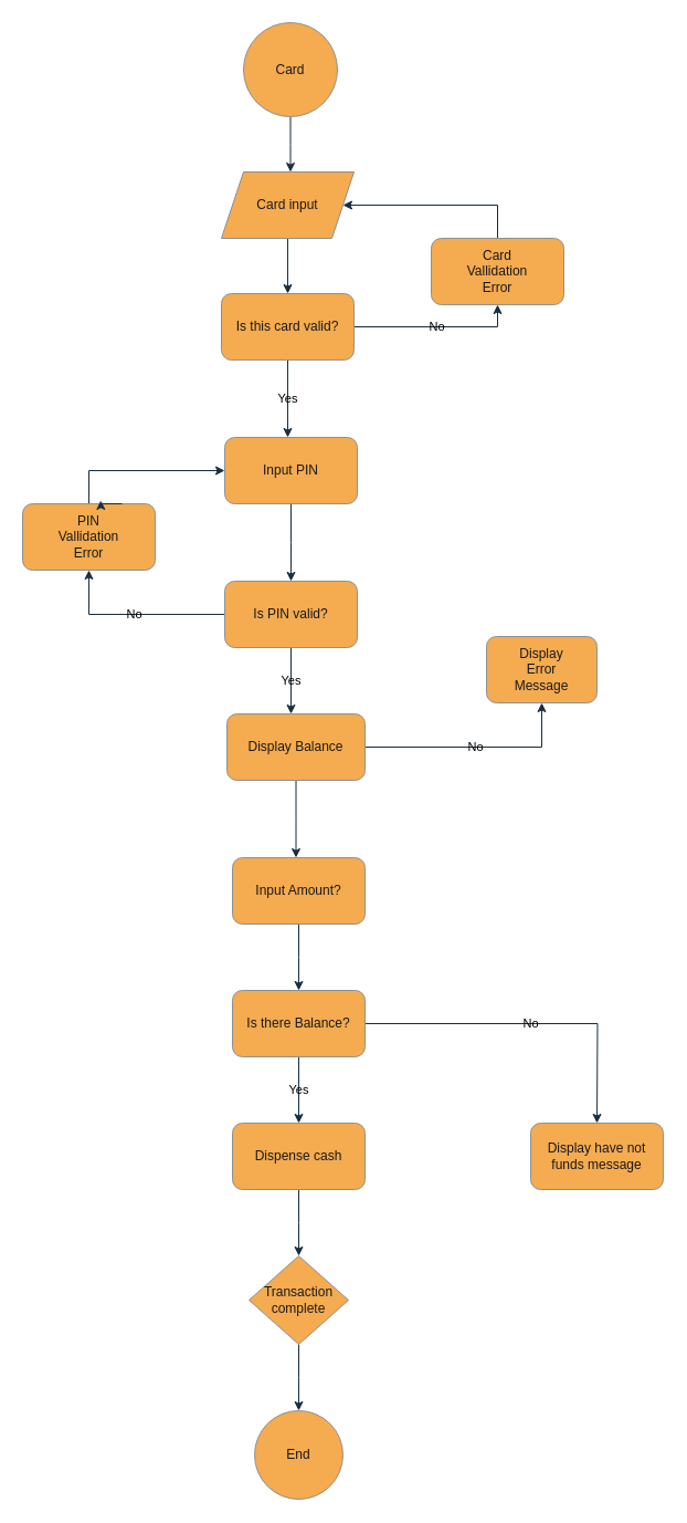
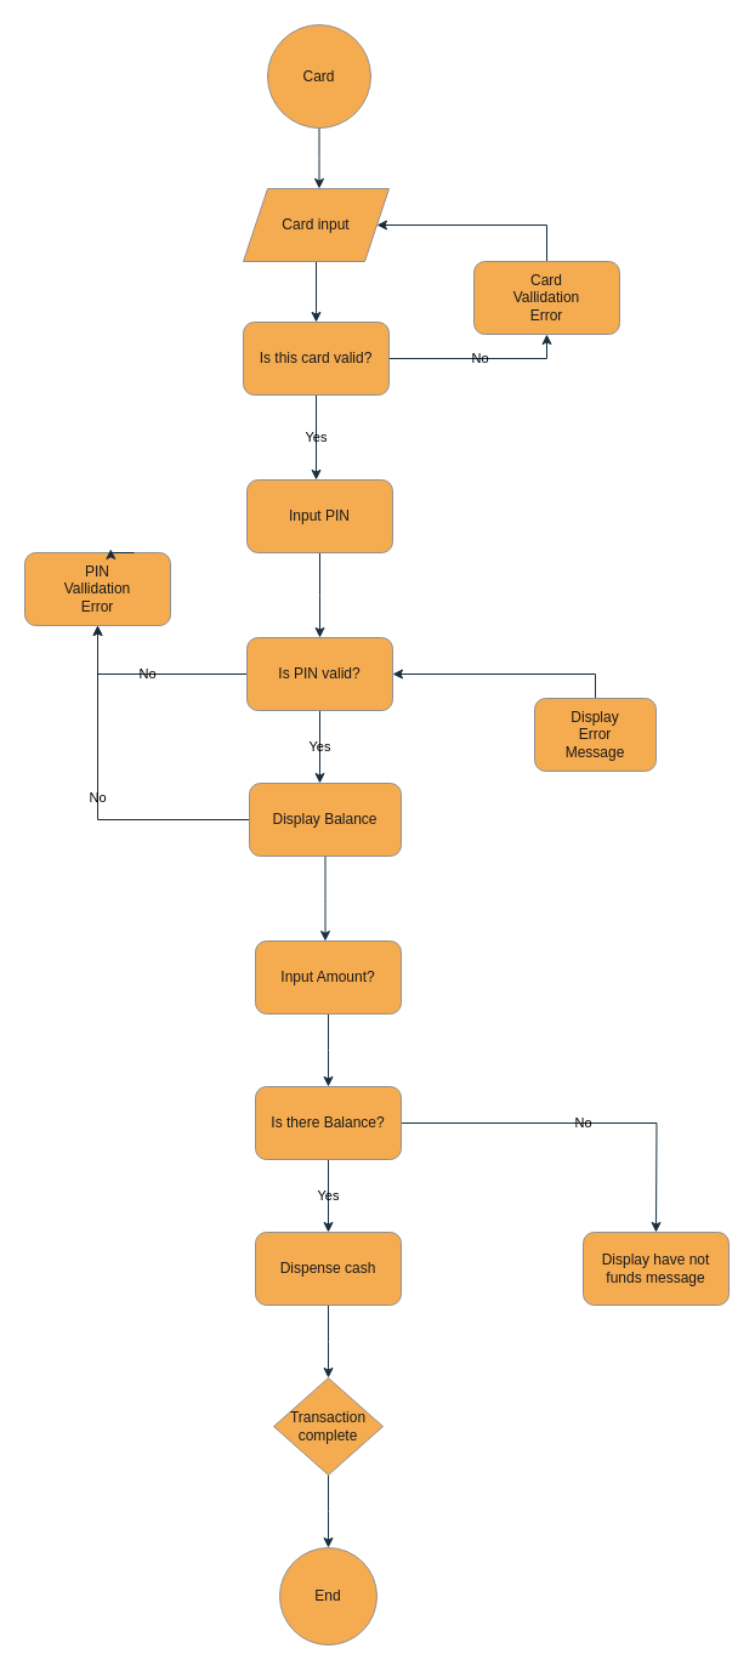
  <mxCell id="0" />
  <mxCell id="1" parent="0" />
  <mxCell id="2" style="edgeStyle=orthogonalEdgeStyle;rounded=0;orthogonalLoop=1;jettySize=auto;html=1;labelBackgroundColor=none;strokeColor=#182E3E;fontColor=default;" edge="1" parent="1" source="3"><mxGeometry relative="1" as="geometry"><mxPoint x="262.5" y="155" as="targetPoint" /></mxGeometry></mxCell>
  <mxCell id="3" value="Card" style="ellipse;whiteSpace=wrap;html=1;aspect=fixed;labelBackgroundColor=none;fillColor=#F5AB50;strokeColor=#909090;fontColor=#1A1A1A;" vertex="1" parent="1"><mxGeometry x="220" y="20" width="85" height="85" as="geometry" /></mxCell>
  <mxCell id="4" style="edgeStyle=orthogonalEdgeStyle;rounded=0;orthogonalLoop=1;jettySize=auto;html=1;entryX=0.5;entryY=0;entryDx=0;entryDy=0;labelBackgroundColor=none;strokeColor=#182E3E;fontColor=default;" edge="1" parent="1" source="5" target="8"><mxGeometry relative="1" as="geometry" /></mxCell>
  <mxCell id="5" value="Card input" style="shape=parallelogram;perimeter=parallelogramPerimeter;whiteSpace=wrap;html=1;fixedSize=1;labelBackgroundColor=none;fillColor=#F5AB50;strokeColor=#909090;fontColor=#1A1A1A;" vertex="1" parent="1"><mxGeometry x="200" y="155" width="120" height="60" as="geometry" /></mxCell>
  <mxCell id="6" value="No" style="edgeStyle=orthogonalEdgeStyle;rounded=0;orthogonalLoop=1;jettySize=auto;html=1;entryX=0.5;entryY=1;entryDx=0;entryDy=0;labelBackgroundColor=none;strokeColor=#182E3E;fontColor=default;" edge="1" parent="1" source="8" target="10"><mxGeometry relative="1" as="geometry" /></mxCell>
  <mxCell id="7" value="Yes" style="edgeStyle=orthogonalEdgeStyle;rounded=0;orthogonalLoop=1;jettySize=auto;html=1;exitX=0.5;exitY=1;exitDx=0;exitDy=0;labelBackgroundColor=none;strokeColor=#182E3E;fontColor=default;" edge="1" parent="1" source="8"><mxGeometry relative="1" as="geometry"><mxPoint x="260" y="395" as="targetPoint" /></mxGeometry></mxCell>
  <mxCell id="8" value="Is this card valid?" style="rounded=1;whiteSpace=wrap;html=1;labelBackgroundColor=none;fillColor=#F5AB50;strokeColor=#909090;fontColor=#1A1A1A;" vertex="1" parent="1"><mxGeometry x="200" y="265" width="120" height="60" as="geometry" /></mxCell>
  <mxCell id="9" style="edgeStyle=orthogonalEdgeStyle;rounded=0;orthogonalLoop=1;jettySize=auto;html=1;exitX=0.5;exitY=0;exitDx=0;exitDy=0;entryX=1;entryY=0.5;entryDx=0;entryDy=0;labelBackgroundColor=none;strokeColor=#182E3E;fontColor=default;" edge="1" parent="1" source="10" target="5"><mxGeometry relative="1" as="geometry" /></mxCell>
  <mxCell id="10" value="Card&lt;br&gt;Vallidation&lt;br&gt;Error" style="rounded=1;whiteSpace=wrap;html=1;labelBackgroundColor=none;fillColor=#F5AB50;strokeColor=#909090;fontColor=#1A1A1A;" vertex="1" parent="1"><mxGeometry x="390" y="215" width="120" height="60" as="geometry" /></mxCell>
  <mxCell id="11" style="edgeStyle=orthogonalEdgeStyle;rounded=0;orthogonalLoop=1;jettySize=auto;html=1;labelBackgroundColor=none;strokeColor=#182E3E;fontColor=default;" edge="1" parent="1" source="12"><mxGeometry relative="1" as="geometry"><mxPoint x="263" y="525" as="targetPoint" /></mxGeometry></mxCell>
  <mxCell id="12" value="Input PIN" style="rounded=1;whiteSpace=wrap;html=1;labelBackgroundColor=none;fillColor=#F5AB50;strokeColor=#909090;fontColor=#1A1A1A;" vertex="1" parent="1"><mxGeometry x="203" y="395" width="120" height="60" as="geometry" /></mxCell>
  <mxCell id="13" value="No" style="edgeStyle=orthogonalEdgeStyle;rounded=0;orthogonalLoop=1;jettySize=auto;html=1;exitX=0;exitY=0.5;exitDx=0;exitDy=0;entryX=0.5;entryY=1;entryDx=0;entryDy=0;labelBackgroundColor=none;strokeColor=#182E3E;fontColor=default;" edge="1" parent="1" source="15" target="17"><mxGeometry relative="1" as="geometry" /></mxCell>
  <mxCell id="14" value="Yes" style="edgeStyle=orthogonalEdgeStyle;rounded=0;orthogonalLoop=1;jettySize=auto;html=1;labelBackgroundColor=none;strokeColor=#182E3E;fontColor=default;" edge="1" parent="1" source="15"><mxGeometry relative="1" as="geometry"><mxPoint x="263" y="645" as="targetPoint" /></mxGeometry></mxCell>
  <mxCell id="15" value="Is PIN valid?" style="rounded=1;whiteSpace=wrap;html=1;labelBackgroundColor=none;fillColor=#F5AB50;strokeColor=#909090;fontColor=#1A1A1A;" vertex="1" parent="1"><mxGeometry x="203" y="525" width="120" height="60" as="geometry" /></mxCell>
- <mxCell id="16" style="edgeStyle=orthogonalEdgeStyle;rounded=0;orthogonalLoop=1;jettySize=auto;html=1;exitX=0.5;exitY=0;exitDx=0;exitDy=0;labelBackgroundColor=none;strokeColor=#182E3E;fontColor=default;" edge="1" parent="1" source="17" target="12"><mxGeometry relative="1" as="geometry" /></mxCell>
  <mxCell id="17" value="PIN&lt;br&gt;Vallidation&lt;br&gt;Error" style="rounded=1;whiteSpace=wrap;html=1;labelBackgroundColor=none;fillColor=#F5AB50;strokeColor=#909090;fontColor=#1A1A1A;" vertex="1" parent="1"><mxGeometry x="20" y="455" width="120" height="60" as="geometry" /></mxCell>
  <mxCell id="18" style="edgeStyle=orthogonalEdgeStyle;rounded=0;orthogonalLoop=1;jettySize=auto;html=1;exitX=0.75;exitY=0;exitDx=0;exitDy=0;entryX=0.59;entryY=-0.05;entryDx=0;entryDy=0;entryPerimeter=0;labelBackgroundColor=none;strokeColor=#182E3E;fontColor=default;" edge="1" parent="1" source="17" target="17"><mxGeometry relative="1" as="geometry" /></mxCell>
- <mxCell id="19" value="No" style="edgeStyle=orthogonalEdgeStyle;rounded=0;orthogonalLoop=1;jettySize=auto;html=1;entryX=0.5;entryY=1;entryDx=0;entryDy=0;labelBackgroundColor=none;strokeColor=#182E3E;fontColor=default;" edge="1" parent="1" source="21" target="23"><mxGeometry relative="1" as="geometry" /></mxCell>
+ <mxCell id="19" value="No" style="edgeStyle=orthogonalEdgeStyle;rounded=0;orthogonalLoop=1;jettySize=auto;html=1;labelBackgroundColor=none;strokeColor=#182E3E;fontColor=default;" edge="1" parent="1" source="21" target="17"><mxGeometry relative="1" as="geometry" /></mxCell>
  <mxCell id="20" style="edgeStyle=orthogonalEdgeStyle;rounded=0;orthogonalLoop=1;jettySize=auto;html=1;labelBackgroundColor=none;strokeColor=#182E3E;fontColor=default;" edge="1" parent="1" source="21"><mxGeometry relative="1" as="geometry"><mxPoint x="267.5" y="775" as="targetPoint" /></mxGeometry></mxCell>
  <mxCell id="21" value="Display Balance" style="rounded=1;whiteSpace=wrap;html=1;labelBackgroundColor=none;fillColor=#F5AB50;strokeColor=#909090;fontColor=#1A1A1A;" vertex="1" parent="1"><mxGeometry x="205" y="645" width="125" height="60" as="geometry" /></mxCell>
+ <mxCell id="22" style="edgeStyle=orthogonalEdgeStyle;rounded=0;orthogonalLoop=1;jettySize=auto;html=1;exitX=0.5;exitY=0;exitDx=0;exitDy=0;labelBackgroundColor=none;strokeColor=#182E3E;fontColor=default;" edge="1" parent="1" source="23" target="15"><mxGeometry relative="1" as="geometry" /></mxCell>
  <mxCell id="23" value="Display&lt;br&gt;Error&lt;br&gt;Message" style="rounded=1;whiteSpace=wrap;html=1;labelBackgroundColor=none;fillColor=#F5AB50;strokeColor=#909090;fontColor=#1A1A1A;" vertex="1" parent="1"><mxGeometry x="440" y="575" width="100" height="60" as="geometry" /></mxCell>
  <mxCell id="24" style="edgeStyle=orthogonalEdgeStyle;rounded=0;orthogonalLoop=1;jettySize=auto;html=1;labelBackgroundColor=none;strokeColor=#182E3E;fontColor=default;" edge="1" parent="1" source="25"><mxGeometry relative="1" as="geometry"><mxPoint x="270" y="895" as="targetPoint" /></mxGeometry></mxCell>
  <mxCell id="25" value="Input Amount?" style="rounded=1;whiteSpace=wrap;html=1;labelBackgroundColor=none;fillColor=#F5AB50;strokeColor=#909090;fontColor=#1A1A1A;" vertex="1" parent="1"><mxGeometry x="210" y="775" width="120" height="60" as="geometry" /></mxCell>
  <mxCell id="26" value="Yes" style="edgeStyle=orthogonalEdgeStyle;rounded=0;orthogonalLoop=1;jettySize=auto;html=1;labelBackgroundColor=none;strokeColor=#182E3E;fontColor=default;" edge="1" parent="1" source="28"><mxGeometry relative="1" as="geometry"><mxPoint x="270" y="1015" as="targetPoint" /></mxGeometry></mxCell>
  <mxCell id="27" value="No" style="edgeStyle=orthogonalEdgeStyle;rounded=0;orthogonalLoop=1;jettySize=auto;html=1;exitX=1;exitY=0.5;exitDx=0;exitDy=0;entryX=0.5;entryY=0;entryDx=0;entryDy=0;labelBackgroundColor=none;strokeColor=#182E3E;fontColor=default;" edge="1" parent="1" source="28"><mxGeometry relative="1" as="geometry"><mxPoint x="540" y="1015" as="targetPoint" /></mxGeometry></mxCell>
  <mxCell id="28" value="Is there Balance?" style="rounded=1;whiteSpace=wrap;html=1;labelBackgroundColor=none;fillColor=#F5AB50;strokeColor=#909090;fontColor=#1A1A1A;" vertex="1" parent="1"><mxGeometry x="210" y="895" width="120" height="60" as="geometry" /></mxCell>
  <mxCell id="29" style="edgeStyle=orthogonalEdgeStyle;rounded=0;orthogonalLoop=1;jettySize=auto;html=1;labelBackgroundColor=none;strokeColor=#182E3E;fontColor=default;" edge="1" parent="1" source="30"><mxGeometry relative="1" as="geometry"><mxPoint x="270" y="1135" as="targetPoint" /></mxGeometry></mxCell>
  <mxCell id="30" value="Dispense cash" style="rounded=1;whiteSpace=wrap;html=1;labelBackgroundColor=none;fillColor=#F5AB50;strokeColor=#909090;fontColor=#1A1A1A;" vertex="1" parent="1"><mxGeometry x="210" y="1015" width="120" height="60" as="geometry" /></mxCell>
  <mxCell id="31" value="Display have not funds message" style="rounded=1;whiteSpace=wrap;html=1;labelBackgroundColor=none;fillColor=#F5AB50;strokeColor=#909090;fontColor=#1A1A1A;" vertex="1" parent="1"><mxGeometry x="480" y="1015" width="120" height="60" as="geometry" /></mxCell>
  <mxCell id="32" style="edgeStyle=orthogonalEdgeStyle;rounded=0;orthogonalLoop=1;jettySize=auto;html=1;exitX=0.5;exitY=1;exitDx=0;exitDy=0;labelBackgroundColor=none;strokeColor=#182E3E;fontColor=default;" edge="1" parent="1" source="33"><mxGeometry relative="1" as="geometry"><mxPoint x="270" y="1275" as="targetPoint" /></mxGeometry></mxCell>
  <mxCell id="33" value="Transaction&lt;br&gt;complete" style="rhombus;whiteSpace=wrap;html=1;labelBackgroundColor=none;fillColor=#F5AB50;strokeColor=#909090;fontColor=#1A1A1A;" vertex="1" parent="1"><mxGeometry x="225" y="1135" width="90" height="80" as="geometry" /></mxCell>
  <mxCell id="34" value="End" style="ellipse;whiteSpace=wrap;html=1;aspect=fixed;labelBackgroundColor=none;fillColor=#F5AB50;strokeColor=#909090;fontColor=#1A1A1A;" vertex="1" parent="1"><mxGeometry x="230" y="1275" width="80" height="80" as="geometry" /></mxCell>
